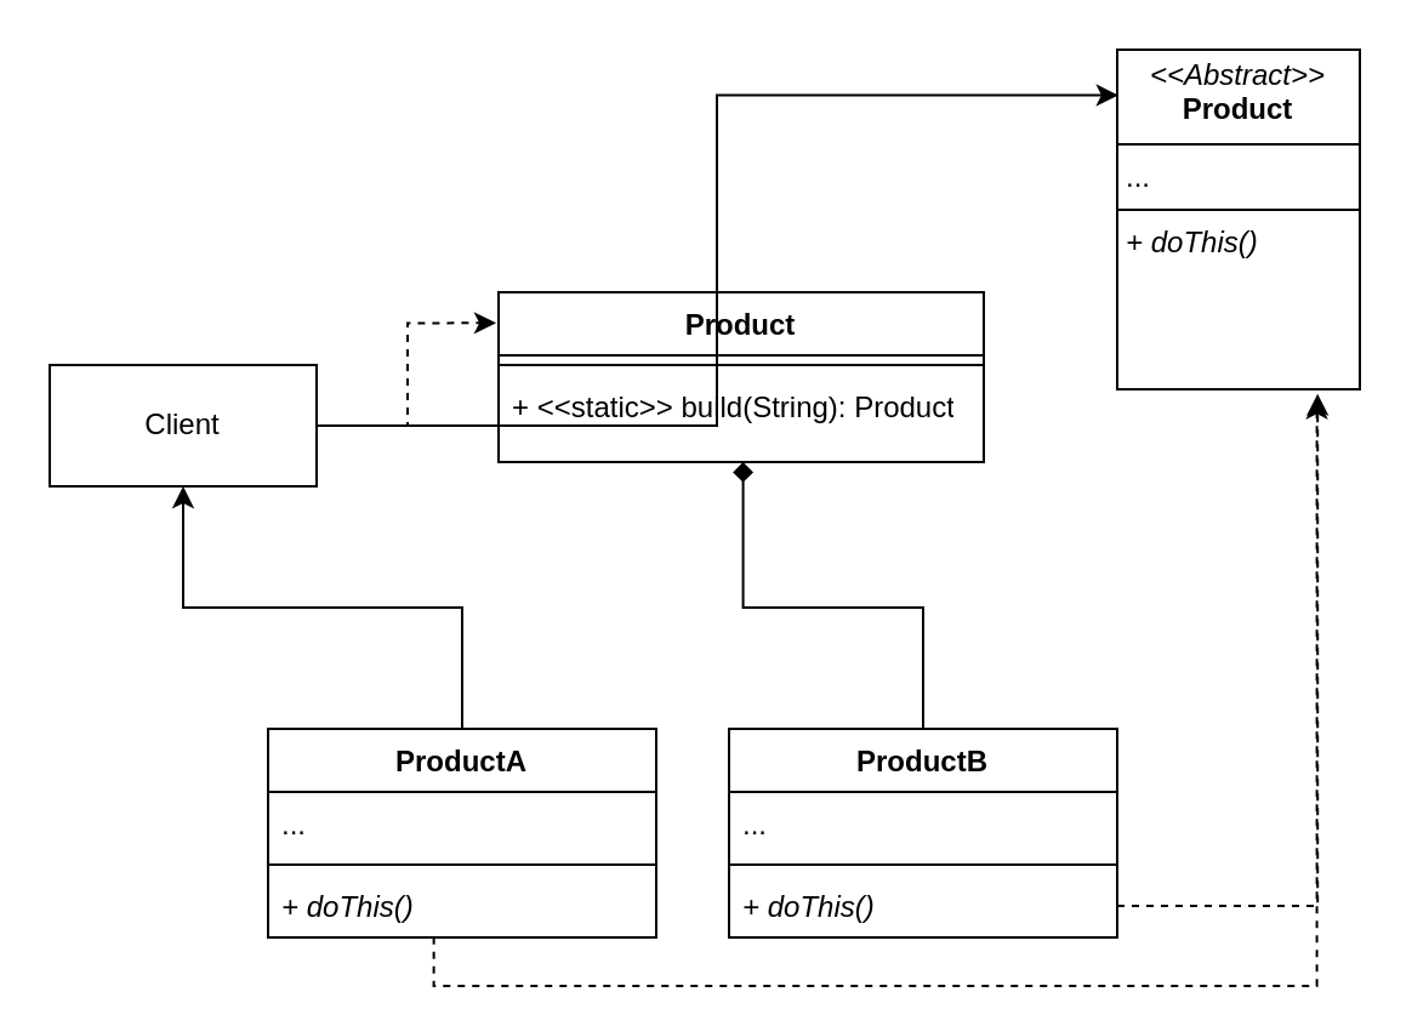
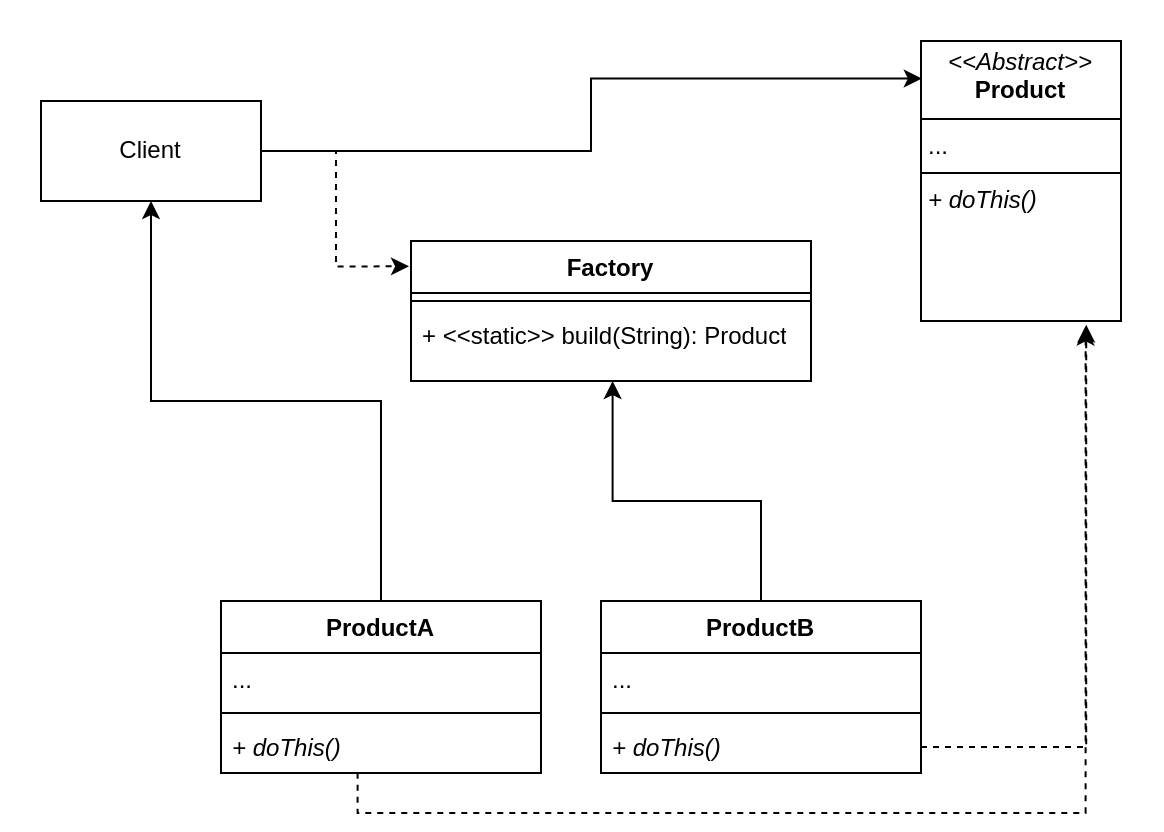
  <mxCell id="0" />
  <mxCell id="1" parent="0" />
  <mxCell id="2" value="ProductB" style="swimlane;fontStyle=1;align=center;verticalAlign=top;childLayout=stackLayout;horizontal=1;startSize=26;horizontalStack=0;resizeParent=1;resizeParentMax=0;resizeLast=0;collapsible=1;marginBottom=0;whiteSpace=wrap;html=1;" vertex="1" parent="1"><mxGeometry x="300" y="300" width="160" height="86" as="geometry" /></mxCell>
  <mxCell id="3" value="..." style="text;strokeColor=none;fillColor=none;align=left;verticalAlign=top;spacingLeft=4;spacingRight=4;overflow=hidden;rotatable=0;points=[[0,0.5],[1,0.5]];portConstraint=eastwest;whiteSpace=wrap;html=1;" vertex="1" parent="2"><mxGeometry y="26" width="160" height="26" as="geometry" /></mxCell>
  <mxCell id="4" value="" style="line;strokeWidth=1;fillColor=none;align=left;verticalAlign=middle;spacingTop=-1;spacingLeft=3;spacingRight=3;rotatable=0;labelPosition=right;points=[];portConstraint=eastwest;strokeColor=inherit;" vertex="1" parent="2"><mxGeometry y="52" width="160" height="8" as="geometry" /></mxCell>
  <mxCell id="5" value="&lt;i&gt;+ doThis()&lt;/i&gt;" style="text;strokeColor=none;fillColor=none;align=left;verticalAlign=top;spacingLeft=4;spacingRight=4;overflow=hidden;rotatable=0;points=[[0,0.5],[1,0.5]];portConstraint=eastwest;whiteSpace=wrap;html=1;" vertex="1" parent="2"><mxGeometry y="60" width="160" height="26" as="geometry" /></mxCell>
  <mxCell id="6" value="ProductA" style="swimlane;fontStyle=1;align=center;verticalAlign=top;childLayout=stackLayout;horizontal=1;startSize=26;horizontalStack=0;resizeParent=1;resizeParentMax=0;resizeLast=0;collapsible=1;marginBottom=0;whiteSpace=wrap;html=1;" vertex="1" parent="1"><mxGeometry x="110" y="300" width="160" height="86" as="geometry" /></mxCell>
  <mxCell id="7" value="..." style="text;strokeColor=none;fillColor=none;align=left;verticalAlign=top;spacingLeft=4;spacingRight=4;overflow=hidden;rotatable=0;points=[[0,0.5],[1,0.5]];portConstraint=eastwest;whiteSpace=wrap;html=1;" vertex="1" parent="6"><mxGeometry y="26" width="160" height="26" as="geometry" /></mxCell>
  <mxCell id="8" value="" style="line;strokeWidth=1;fillColor=none;align=left;verticalAlign=middle;spacingTop=-1;spacingLeft=3;spacingRight=3;rotatable=0;labelPosition=right;points=[];portConstraint=eastwest;strokeColor=inherit;" vertex="1" parent="6"><mxGeometry y="52" width="160" height="8" as="geometry" /></mxCell>
  <mxCell id="9" value="&lt;i&gt;+ doThis()&lt;/i&gt;" style="text;strokeColor=none;fillColor=none;align=left;verticalAlign=top;spacingLeft=4;spacingRight=4;overflow=hidden;rotatable=0;points=[[0,0.5],[1,0.5]];portConstraint=eastwest;whiteSpace=wrap;html=1;" vertex="1" parent="6"><mxGeometry y="60" width="160" height="26" as="geometry" /></mxCell>
- <mxCell id="10" value="Product" style="swimlane;fontStyle=1;align=center;verticalAlign=top;childLayout=stackLayout;horizontal=1;startSize=26;horizontalStack=0;resizeParent=1;resizeParentMax=0;resizeLast=0;collapsible=1;marginBottom=0;whiteSpace=wrap;html=1;" vertex="1" parent="1"><mxGeometry x="205" y="120" width="200" height="70" as="geometry" /></mxCell>
+ <mxCell id="10" value="Factory" style="swimlane;fontStyle=1;align=center;verticalAlign=top;childLayout=stackLayout;horizontal=1;startSize=26;horizontalStack=0;resizeParent=1;resizeParentMax=0;resizeLast=0;collapsible=1;marginBottom=0;whiteSpace=wrap;html=1;" vertex="1" parent="1"><mxGeometry x="205" y="120" width="200" height="70" as="geometry" /></mxCell>
  <mxCell id="11" value="" style="line;strokeWidth=1;fillColor=none;align=left;verticalAlign=middle;spacingTop=-1;spacingLeft=3;spacingRight=3;rotatable=0;labelPosition=right;points=[];portConstraint=eastwest;strokeColor=inherit;" vertex="1" parent="10"><mxGeometry y="26" width="200" height="8" as="geometry" /></mxCell>
  <mxCell id="12" value="+ &amp;lt;&amp;lt;static&amp;gt;&amp;gt; build(String): Product" style="text;strokeColor=none;fillColor=none;align=left;verticalAlign=top;spacingLeft=4;spacingRight=4;overflow=hidden;rotatable=0;points=[[0,0.5],[1,0.5]];portConstraint=eastwest;whiteSpace=wrap;html=1;" vertex="1" parent="10"><mxGeometry y="34" width="200" height="36" as="geometry" /></mxCell>
- <mxCell id="13" value="Client" style="html=1;whiteSpace=wrap;" vertex="1" parent="1"><mxGeometry x="20" y="150" width="110" height="50" as="geometry" /></mxCell>
+ <mxCell id="13" value="Client" style="html=1;whiteSpace=wrap;" vertex="1" parent="1"><mxGeometry x="20" y="50" width="110" height="50" as="geometry" /></mxCell>
  <mxCell id="14" value="&lt;p style=&quot;margin:0px;margin-top:4px;text-align:center;&quot;&gt;&lt;i&gt;&amp;lt;&amp;lt;Abstract&amp;gt;&amp;gt;&lt;/i&gt;&lt;br&gt;&lt;b&gt;Product&lt;/b&gt;&lt;/p&gt;&lt;hr size=&quot;1&quot; style=&quot;border-style:solid;&quot;&gt;&lt;p style=&quot;margin:0px;margin-left:4px;&quot;&gt;...&lt;/p&gt;&lt;hr size=&quot;1&quot; style=&quot;border-style:solid;&quot;&gt;&lt;p style=&quot;margin:0px;margin-left:4px;&quot;&gt;&lt;i&gt;+ doThis()&lt;/i&gt;&lt;/p&gt;" style="verticalAlign=top;align=left;overflow=fill;html=1;whiteSpace=wrap;" vertex="1" parent="1"><mxGeometry x="460" y="20" width="100" height="140" as="geometry" /></mxCell>
  <mxCell id="15" style="edgeStyle=orthogonalEdgeStyle;rounded=0;orthogonalLoop=1;jettySize=auto;html=1;entryX=0.004;entryY=0.134;entryDx=0;entryDy=0;entryPerimeter=0;" edge="1" parent="1" source="13" target="14"><mxGeometry relative="1" as="geometry" /></mxCell>
  <mxCell id="16" style="edgeStyle=orthogonalEdgeStyle;rounded=0;orthogonalLoop=1;jettySize=auto;html=1;entryX=-0.005;entryY=0.181;entryDx=0;entryDy=0;entryPerimeter=0;dashed=1;" edge="1" parent="1" source="13" target="10"><mxGeometry relative="1" as="geometry" /></mxCell>
  <mxCell id="17" style="edgeStyle=orthogonalEdgeStyle;rounded=0;orthogonalLoop=1;jettySize=auto;html=1;" edge="1" parent="1" source="6" target="13"><mxGeometry relative="1" as="geometry" /></mxCell>
- <mxCell id="18" style="edgeStyle=orthogonalEdgeStyle;rounded=0;orthogonalLoop=1;jettySize=auto;html=1;exitX=0.5;exitY=0;exitDx=0;exitDy=0;entryX=0.504;entryY=1;entryDx=0;entryDy=0;entryPerimeter=0;endArrow=diamond;" edge="1" parent="1" source="2" target="12"><mxGeometry relative="1" as="geometry"><mxPoint x="370" y="310" as="sourcePoint" /><mxPoint x="305" y="190" as="targetPoint" /><Array as="points"><mxPoint x="380" y="250" /><mxPoint x="306" y="250" /></Array></mxGeometry></mxCell>
+ <mxCell id="18" style="edgeStyle=orthogonalEdgeStyle;rounded=0;orthogonalLoop=1;jettySize=auto;html=1;exitX=0.5;exitY=0;exitDx=0;exitDy=0;entryX=0.504;entryY=1;entryDx=0;entryDy=0;entryPerimeter=0;" edge="1" parent="1" source="2" target="12"><mxGeometry relative="1" as="geometry"><mxPoint x="370" y="310" as="sourcePoint" /><mxPoint x="305" y="190" as="targetPoint" /><Array as="points"><mxPoint x="380" y="250" /><mxPoint x="306" y="250" /></Array></mxGeometry></mxCell>
  <mxCell id="19" style="edgeStyle=orthogonalEdgeStyle;rounded=0;orthogonalLoop=1;jettySize=auto;html=1;entryX=0.823;entryY=1.023;entryDx=0;entryDy=0;entryPerimeter=0;exitX=0.427;exitY=0.994;exitDx=0;exitDy=0;exitPerimeter=0;dashed=1;" edge="1" parent="1" source="9" target="14"><mxGeometry relative="1" as="geometry" /></mxCell>
  <mxCell id="20" style="edgeStyle=orthogonalEdgeStyle;rounded=0;orthogonalLoop=1;jettySize=auto;html=1;entryX=0.826;entryY=1.013;entryDx=0;entryDy=0;entryPerimeter=0;exitX=1;exitY=0.5;exitDx=0;exitDy=0;dashed=1;" edge="1" parent="1" source="5" target="14"><mxGeometry relative="1" as="geometry" /></mxCell>
